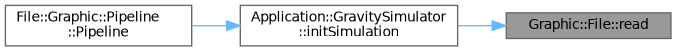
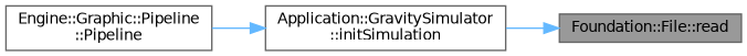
  digraph {
    rankdir=RL
    node [color=grey40 fillcolor=white fontname=Helvetica fontsize=10 shape=box style=filled]
    edge [color=steelblue1 dir=back fontname=Helvetica fontsize=10 labelfontname=Helvetica labelfontsize=10 style=solid]
-   n1 [color=gray40 fillcolor=grey60 fontcolor=black height=0.2 label="Graphic::File::read" width=0.4]
+   n1 [color=gray40 fillcolor=grey60 fontcolor=black height=0.2 label="Foundation::File::read" width=0.4]
    n2 [height=0.2 label="Application::GravitySimulator\l::initSimulation" width=0.4]
-   n3 [height=0.2 label="File::Graphic::Pipeline\l::Pipeline" width=0.4]
+   n3 [height=0.2 label="Engine::Graphic::Pipeline\l::Pipeline" width=0.4]
    n1 -> n2
    n2 -> n3
  }
